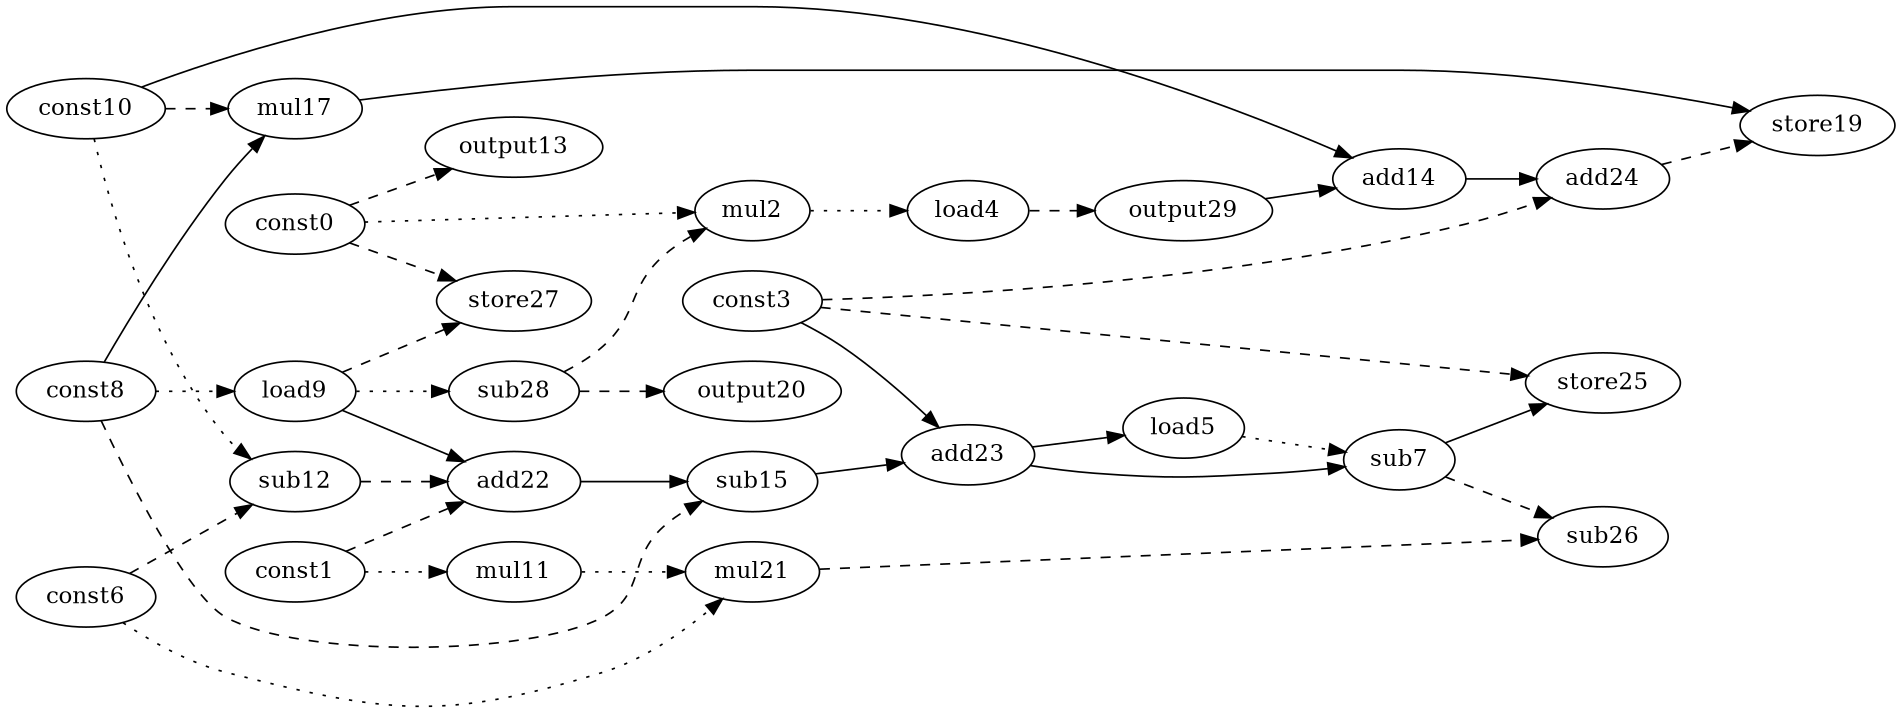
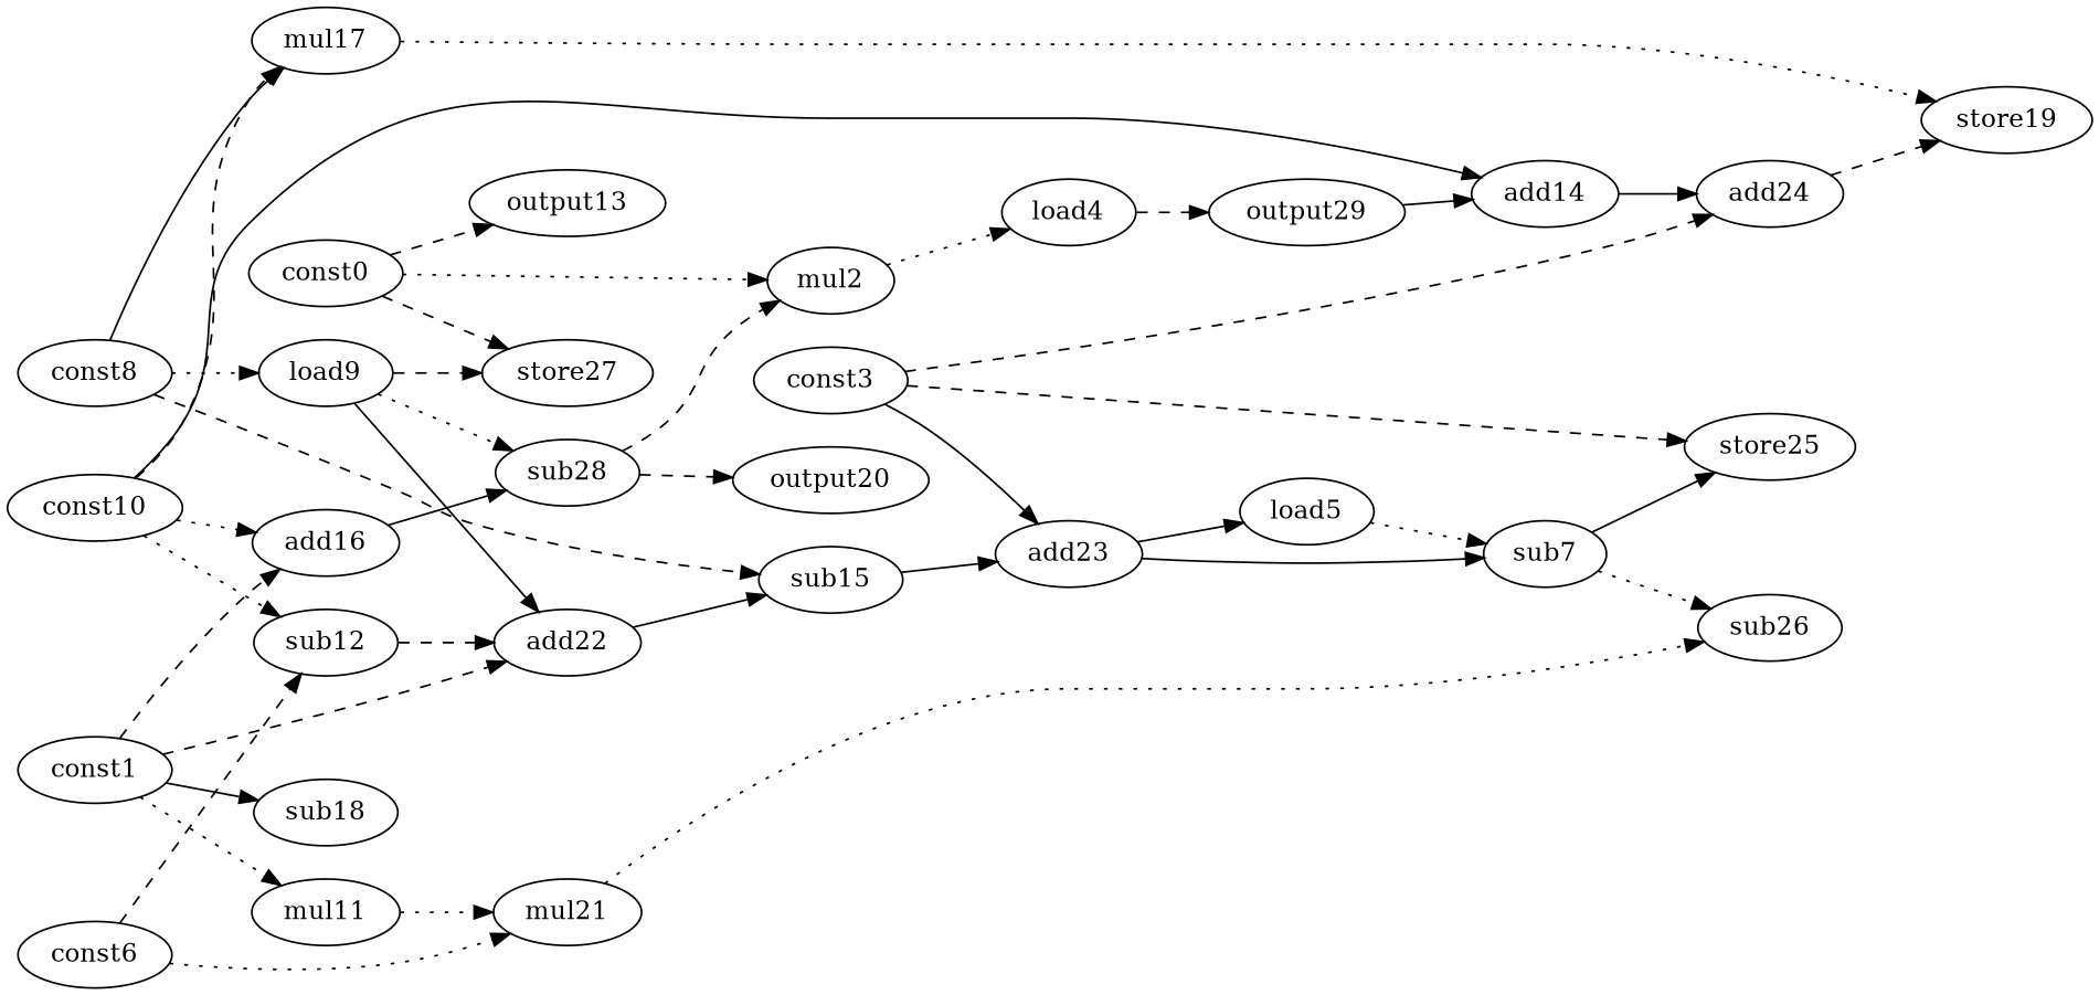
  digraph {
    rankdir=LR
    node [opcode=const]
    edge [operand=0 style=dashed]
    mul2 [opcode=mul]
    const0
    output13 [opcode=output]
    store27 [opcode=store]
    load4 [opcode=load]
    mul11 [opcode=mul]
    const1
+   add16 [opcode=add]
+   sub18 [opcode=sub]
    add22 [opcode=add]
    mul21 [opcode=mul]
    sub28 [opcode=sub]
    sub15 [opcode=sub]
    output29 [opcode=output]
    add23 [opcode=add]
    const3
    add24 [opcode=add]
    store25 [opcode=store]
    load5 [opcode=load]
    sub7 [opcode=sub]
    store19 [opcode=store]
    add14 [opcode=add]
    sub26 [opcode=sub]
    sub12 [opcode=sub]
    const6
    load9 [opcode=load]
    const8
    mul17 [opcode=mul]
    output20 [opcode=output]
    const10
    mul2 -> load4 [style=dotted]
    const0 -> mul2 [style=dotted]
    const0 -> output13
    const0 -> store27
    load4 -> output29
    mul11 -> mul21 [style=dotted]
    const1 -> mul11 [style=dotted]
+   const1 -> add16
+   const1 -> sub18 [style=solid]
    const1 -> add22
+   add16 -> sub28 [style=solid]
    add22 -> sub15 [operand=1 style=solid]
-   mul21 -> sub26
+   mul21 -> sub26 [style=dotted]
    sub28 -> mul2 [operand=1]
    sub28 -> output20
    sub15 -> add23 [operand=1 style=solid]
    output29 -> add14 [operand=1 style=solid]
    add23 -> load5 [style=solid]
    add23 -> sub7 [operand=1 style=solid]
    const3 -> add23 [style=solid]
    const3 -> add24
    const3 -> store25 [operand=1]
    add24 -> store19
    load5 -> sub7 [style=dotted]
    sub7 -> store25 [style=solid]
-   sub7 -> sub26 [operand=1]
+   sub7 -> sub26 [operand=1 style=dotted]
    add14 -> add24 [operand=1 style=solid]
    sub12 -> add22 [operand=1]
    const6 -> mul21 [operand=1 style=dotted]
    const6 -> sub12 [operand=1]
    load9 -> store27 [operand=1]
    load9 -> add22 [operand=1 style=solid]
    load9 -> sub28 [operand=1 style=dotted]
    const8 -> sub15
    const8 -> load9 [style=dotted]
    const8 -> mul17 [style=solid]
-   mul17 -> store19 [operand=1 style=solid]
+   mul17 -> store19 [operand=1 style=dotted]
+   const10 -> add16 [operand=1 style=dotted]
    const10 -> add14 [style=solid]
    const10 -> sub12 [style=dotted]
    const10 -> mul17 [operand=1]
  }
